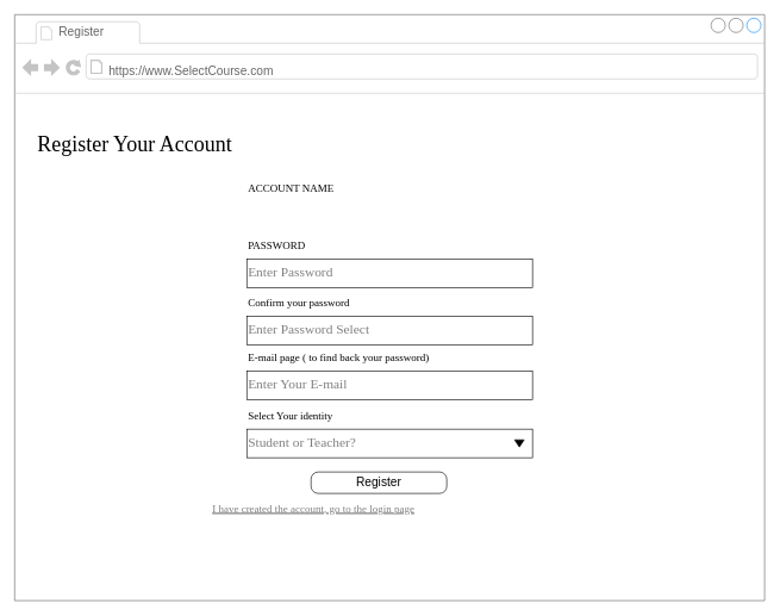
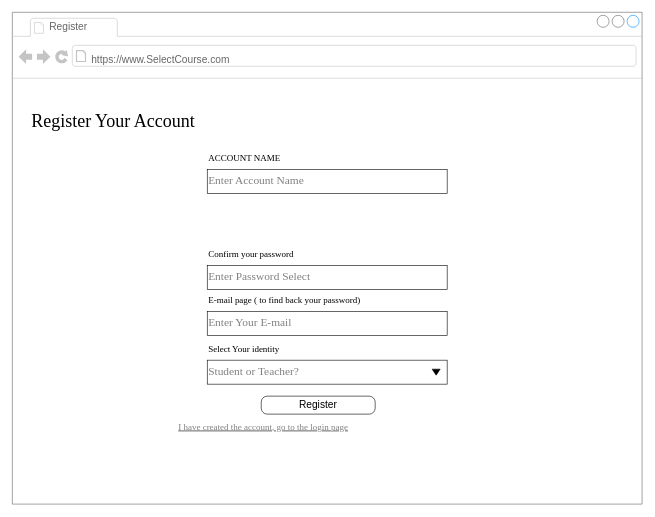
  <mxCell id="0" />
  <mxCell id="1" parent="0" />
  <mxCell id="2" value="" style="strokeWidth=1;shadow=0;dashed=0;align=center;html=1;shape=mxgraph.mockup.containers.browserWindow;rSize=0;strokeColor=#666666;mainText=,;recursiveResize=0;rounded=0;labelBackgroundColor=none;fontFamily=Verdana;fontSize=12" parent="1" vertex="1"><mxGeometry x="20" y="20" width="1050" height="820" as="geometry" /></mxCell>
  <mxCell id="3" value="Register" style="strokeWidth=1;shadow=0;dashed=0;align=center;html=1;shape=mxgraph.mockup.containers.anchor;fontSize=17;fontColor=#666666;align=left;" parent="2" vertex="1"><mxGeometry x="60" y="12" width="110" height="26" as="geometry" /></mxCell>
  <mxCell id="4" value="https://www.SelectCourse.com" style="strokeWidth=1;shadow=0;dashed=0;align=center;html=1;shape=mxgraph.mockup.containers.anchor;rSize=0;fontSize=17;fontColor=#666666;align=left;" parent="2" vertex="1"><mxGeometry x="130" y="60" width="410" height="40" as="geometry" /></mxCell>
  <mxCell id="5" value="Register Your Account" style="text;html=1;points=[];align=left;verticalAlign=top;spacingTop=-4;fontSize=30;fontFamily=Verdana" parent="2" vertex="1"><mxGeometry x="30" y="160" width="340" height="50" as="geometry" /></mxCell>
+ <mxCell id="6" value="&lt;div style=&quot;font-size: 19px ; line-height: 1.7&quot; align=&quot;center&quot;&gt;&lt;font style=&quot;font-size: 19px&quot; color=&quot;#7F7F7F&quot;&gt;Enter Account Name&lt;br&gt;&lt;/font&gt;&lt;/div&gt;&lt;div style=&quot;font-size: 19px&quot;&gt;&lt;font style=&quot;font-size: 19px&quot; color=&quot;#7F7F7F&quot;&gt;&lt;br&gt;&lt;/font&gt;&lt;/div&gt;" style="text;html=1;points=[];align=left;verticalAlign=top;spacingTop=-4;fontSize=15;fontFamily=Verdana;rounded=0;strokeColor=default;" parent="2" vertex="1"><mxGeometry x="325" y="262" width="400" height="40" as="geometry" /></mxCell>
  <mxCell id="7" value="Register" style="strokeWidth=1;shadow=0;dashed=0;align=center;html=1;shape=mxgraph.mockup.buttons.button;mainText=;buttonStyle=round;fontSize=17;fontStyle=0;whiteSpace=wrap;rounded=0;labelBackgroundColor=none;" parent="2" vertex="1"><mxGeometry x="415" y="640" width="190" height="30" as="geometry" /></mxCell>
- <mxCell id="8" value="&lt;div style=&quot;font-size: 19px ; line-height: 1.7&quot; align=&quot;center&quot;&gt;&lt;font style=&quot;font-size: 19px&quot; color=&quot;#7F7F7F&quot;&gt;Enter Password&lt;/font&gt;&lt;/div&gt;&lt;div style=&quot;font-size: 19px&quot;&gt;&lt;font style=&quot;font-size: 19px&quot; color=&quot;#7F7F7F&quot;&gt;&lt;br&gt;&lt;/font&gt;&lt;/div&gt;" style="text;html=1;points=[];align=left;verticalAlign=top;spacingTop=-4;fontSize=15;fontFamily=Verdana;rounded=0;strokeColor=default;" parent="2" vertex="1"><mxGeometry x="325" y="342" width="400" height="40" as="geometry" /></mxCell>
  <mxCell id="9" value="ACCOUNT NAME" style="text;html=1;points=[];align=left;verticalAlign=top;spacingTop=-4;fontSize=15;fontFamily=Verdana" parent="2" vertex="1"><mxGeometry x="325" y="232" width="170" height="30" as="geometry" /></mxCell>
- <mxCell id="10" value="PASSWORD" style="text;html=1;points=[];align=left;verticalAlign=top;spacingTop=-4;fontSize=15;fontFamily=Verdana" parent="2" vertex="1"><mxGeometry x="325" y="312" width="170" height="30" as="geometry" /></mxCell>
  <mxCell id="11" value="&lt;div style=&quot;font-size: 19px ; line-height: 1.7&quot; align=&quot;center&quot;&gt;&lt;font style=&quot;font-size: 19px&quot; color=&quot;#7F7F7F&quot;&gt;Enter Password Select&lt;br&gt;&lt;/font&gt;&lt;/div&gt;&lt;div style=&quot;font-size: 19px&quot;&gt;&lt;font style=&quot;font-size: 19px&quot; color=&quot;#7F7F7F&quot;&gt;&lt;br&gt;&lt;/font&gt;&lt;/div&gt;" style="text;html=1;points=[];align=left;verticalAlign=top;spacingTop=-4;fontSize=15;fontFamily=Verdana;rounded=0;strokeColor=default;" vertex="1" parent="2"><mxGeometry x="325" y="422" width="400" height="40" as="geometry" /></mxCell>
  <mxCell id="12" value="Confirm your password" style="text;html=1;points=[];align=left;verticalAlign=top;spacingTop=-4;fontSize=15;fontFamily=Verdana" vertex="1" parent="2"><mxGeometry x="325" y="392" width="170" height="30" as="geometry" /></mxCell>
  <mxCell id="13" value="&lt;div style=&quot;font-size: 19px ; line-height: 1.7&quot; align=&quot;center&quot;&gt;&lt;font style=&quot;font-size: 19px&quot; color=&quot;#7F7F7F&quot;&gt;Enter Your E-mail&lt;br&gt;&lt;/font&gt;&lt;/div&gt;&lt;div style=&quot;font-size: 19px&quot;&gt;&lt;font style=&quot;font-size: 19px&quot; color=&quot;#7F7F7F&quot;&gt;&lt;br&gt;&lt;/font&gt;&lt;/div&gt;" style="text;html=1;points=[];align=left;verticalAlign=top;spacingTop=-4;fontSize=15;fontFamily=Verdana;rounded=0;strokeColor=default;" vertex="1" parent="2"><mxGeometry x="325" y="499" width="400" height="40" as="geometry" /></mxCell>
  <mxCell id="14" value="E-mail page ( to find back your password)" style="text;html=1;points=[];align=left;verticalAlign=top;spacingTop=-4;fontSize=15;fontFamily=Verdana" vertex="1" parent="2"><mxGeometry x="325" y="469" width="170" height="30" as="geometry" /></mxCell>
  <mxCell id="15" value="&lt;u&gt;&lt;font color=&quot;#7F7F7F&quot;&gt;I have created the account, go to the login page&lt;/font&gt;&lt;/u&gt;" style="text;html=1;points=[];align=left;verticalAlign=top;spacingTop=-4;fontSize=15;fontFamily=Verdana" vertex="1" parent="2"><mxGeometry x="275" y="680" width="170" height="30" as="geometry" /></mxCell>
  <mxCell id="16" value="&lt;div style=&quot;font-size: 19px ; line-height: 1.7&quot; align=&quot;center&quot;&gt;&lt;font style=&quot;font-size: 19px&quot; color=&quot;#7F7F7F&quot;&gt;Student or Teacher?&lt;br&gt;&lt;/font&gt;&lt;/div&gt;&lt;div style=&quot;font-size: 19px&quot;&gt;&lt;font style=&quot;font-size: 19px&quot; color=&quot;#7F7F7F&quot;&gt;&lt;br&gt;&lt;/font&gt;&lt;/div&gt;" style="text;html=1;points=[];align=left;verticalAlign=top;spacingTop=-4;fontSize=15;fontFamily=Verdana;rounded=0;strokeColor=default;" vertex="1" parent="2"><mxGeometry x="325" y="580" width="400" height="40" as="geometry" /></mxCell>
  <mxCell id="17" value="Select Your identity" style="text;html=1;points=[];align=left;verticalAlign=top;spacingTop=-4;fontSize=15;fontFamily=Verdana" vertex="1" parent="2"><mxGeometry x="325" y="550" width="170" height="30" as="geometry" /></mxCell>
  <mxCell id="18" value="" style="triangle;whiteSpace=wrap;html=1;fontColor=#7F7F7F;direction=south;aspect=fixed;fillColor=#000000;" vertex="1" parent="2"><mxGeometry x="700" y="595" width="13.33" height="10" as="geometry" /></mxCell>
